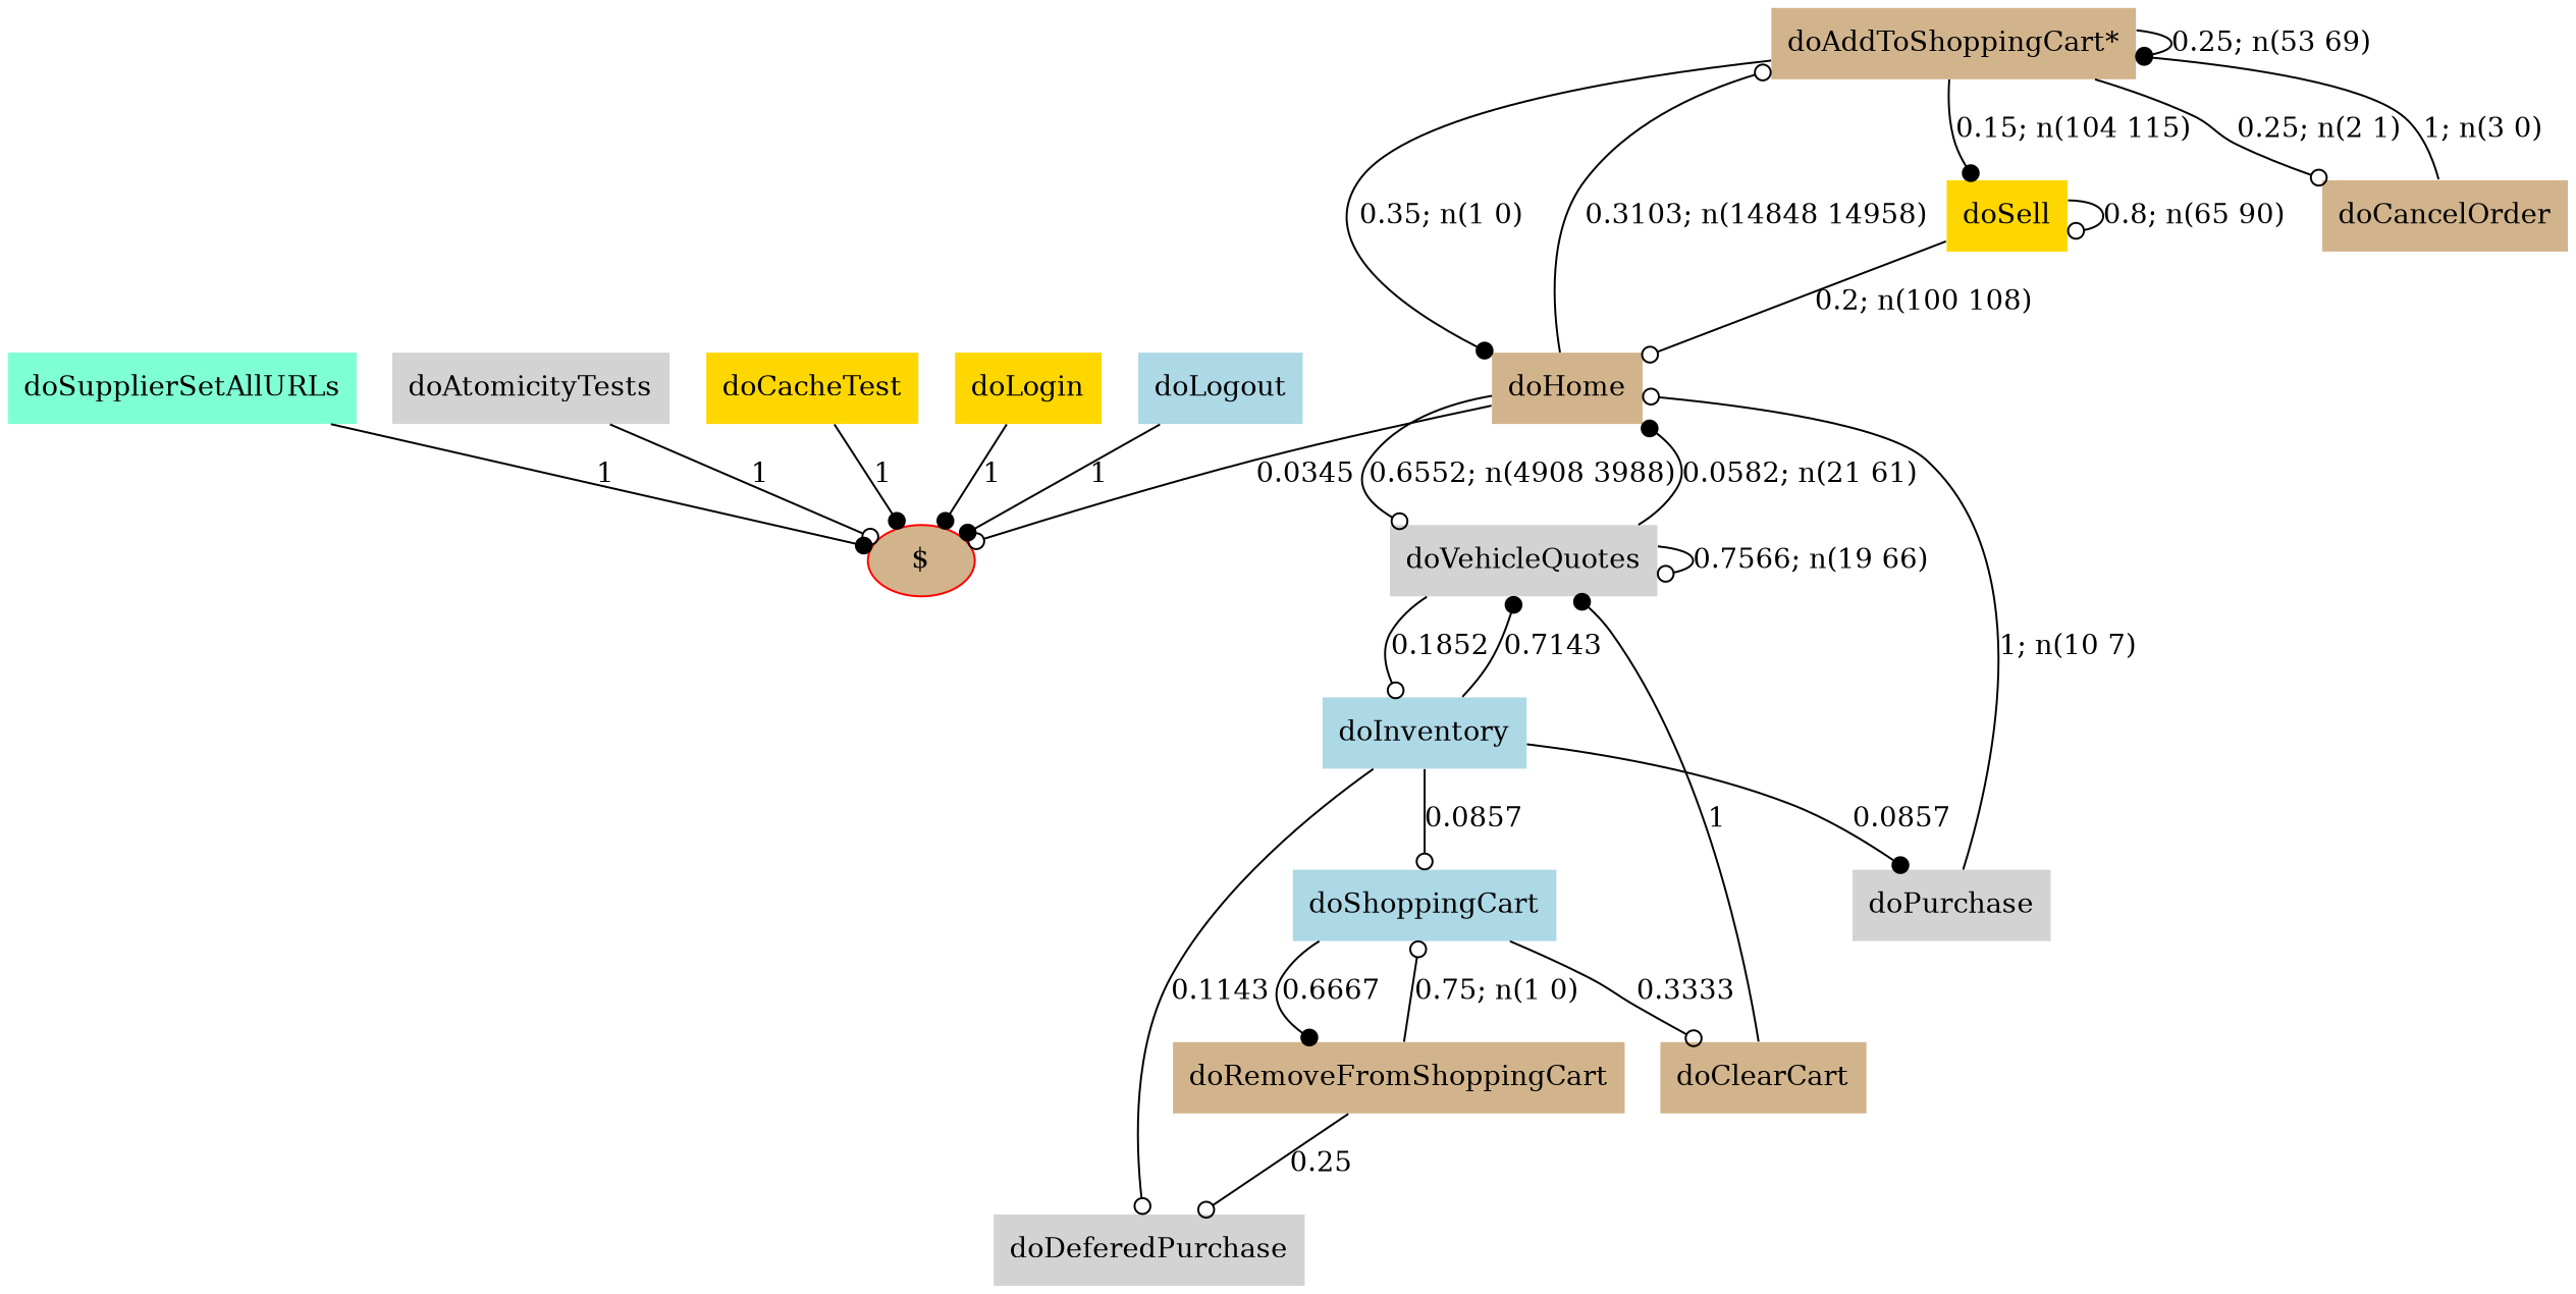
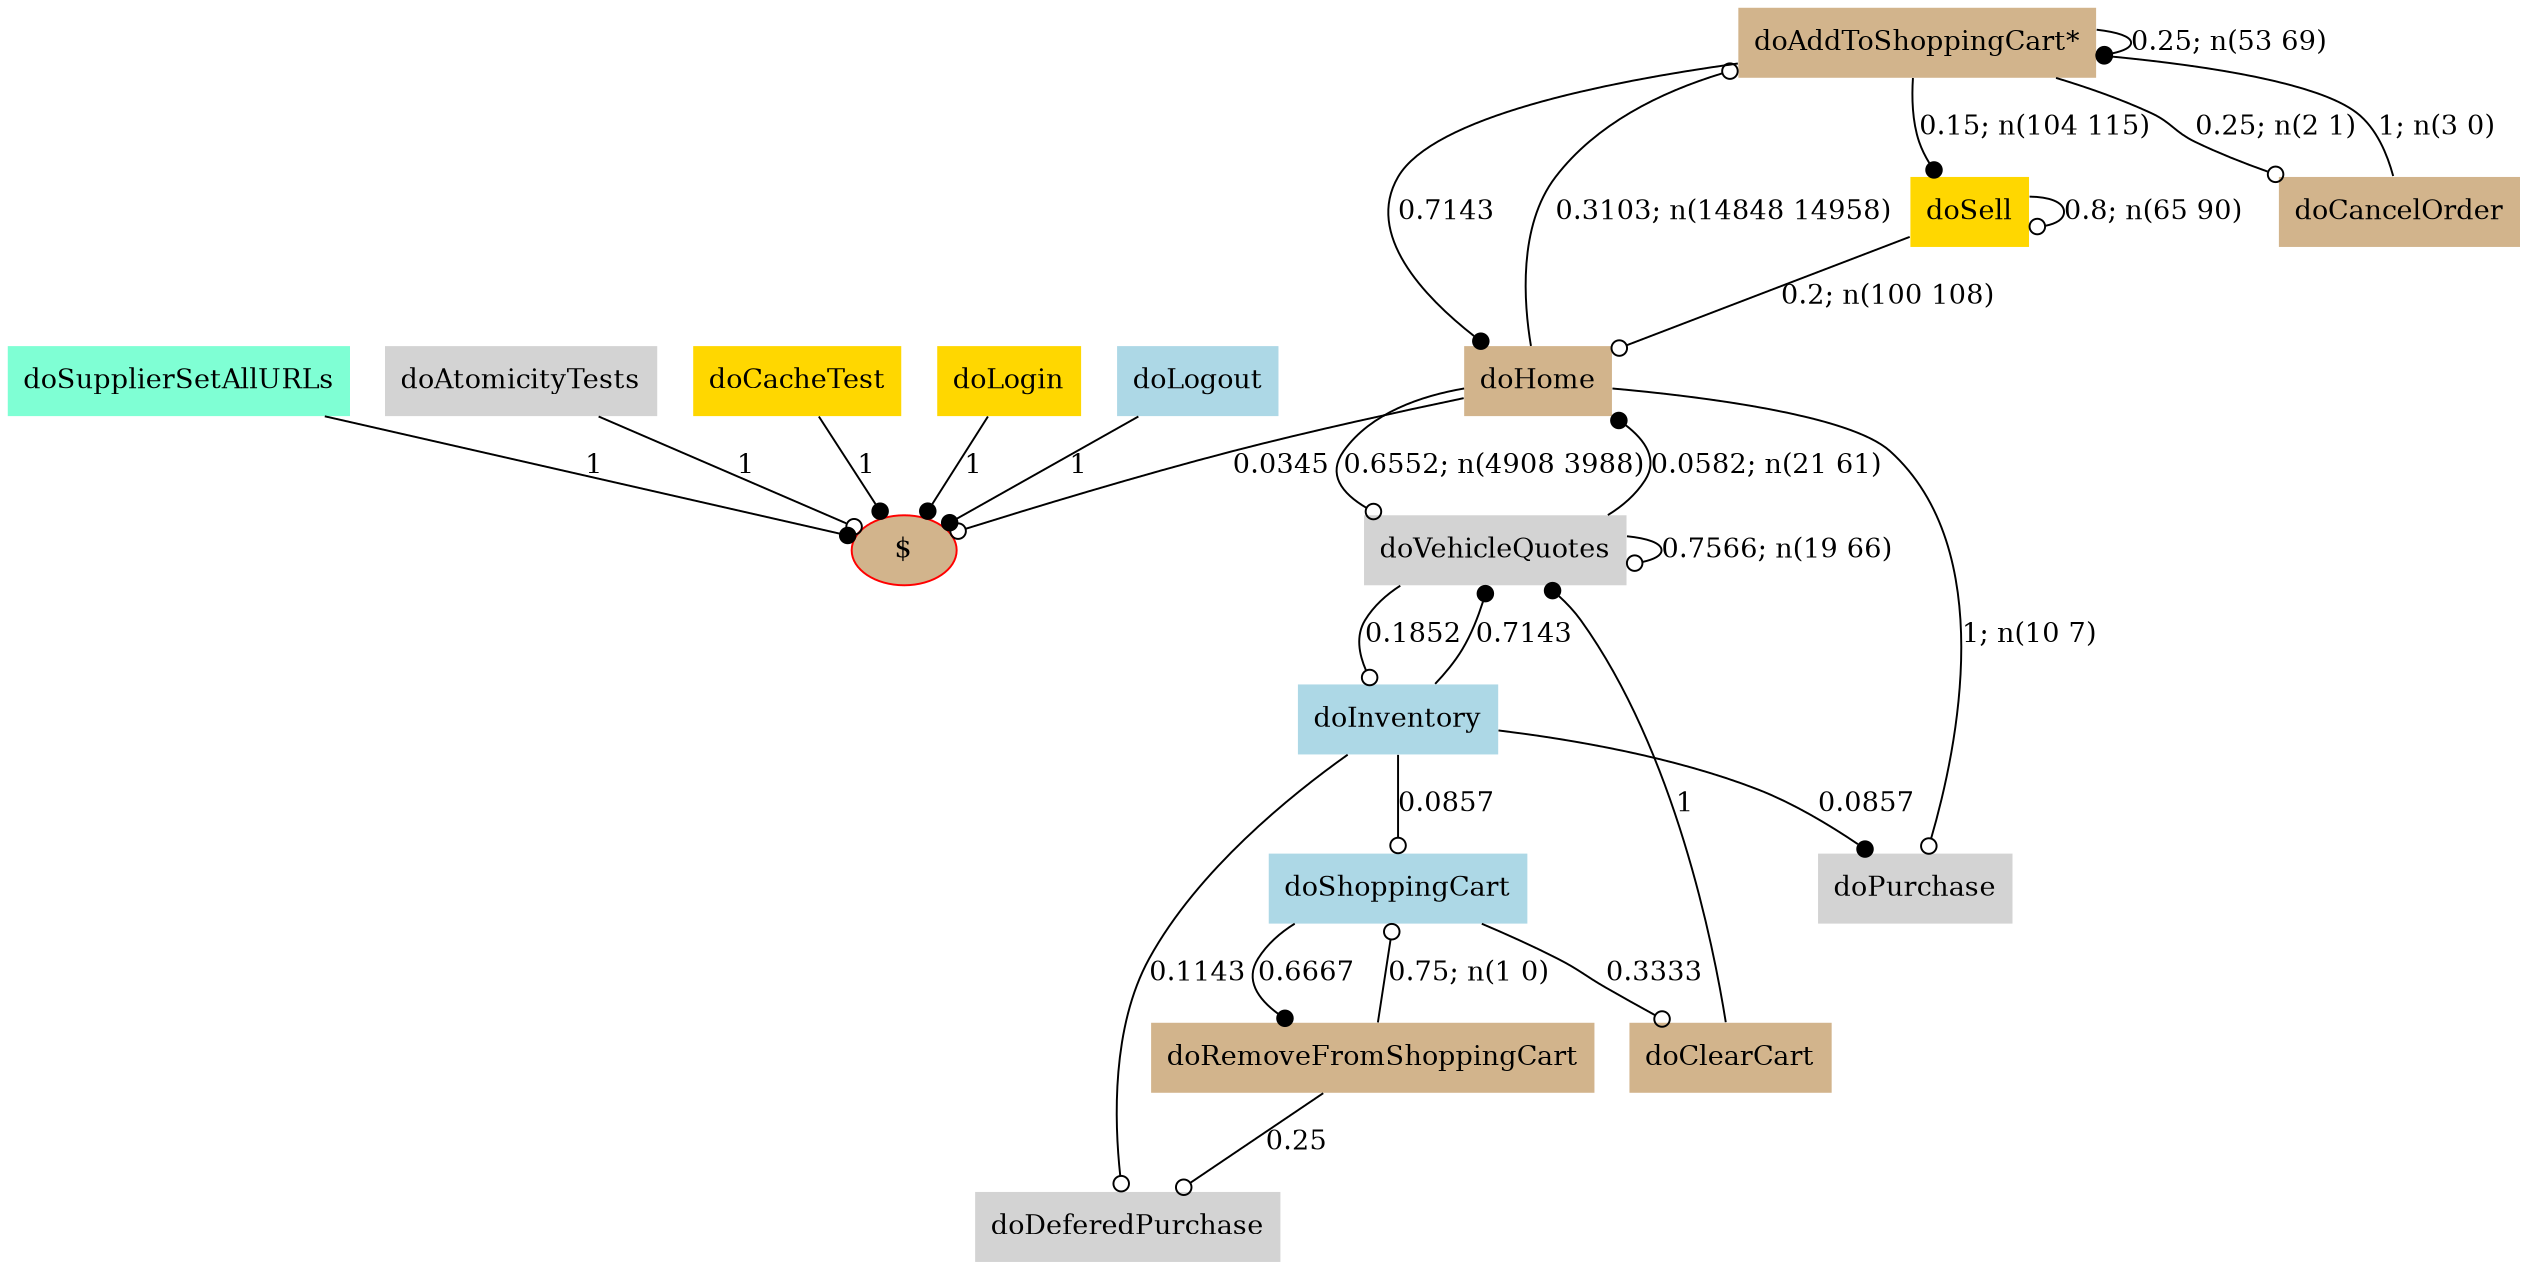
  digraph {
    node [color=red fillcolor=tan shape=none style=filled]
    edge [arrowhead=odot style=solid]
    n1 [color=deeppink label="doAddToShoppingCart*"]
    n2 [color=deeppink label=doHome]
    n3 [fillcolor=gold label=doSell]
    n4 [label=doCancelOrder]
    "$" [shape=""]
    n6 [color=purple fillcolor=lightgrey label=doVehicleQuotes]
    n7 [color=purple fillcolor=aquamarine label=doSupplierSetAllURLs]
    n8 [fillcolor=lightgrey label=doAtomicityTests]
    n9 [fillcolor=gold label=doCacheTest]
    n10 [fillcolor=gold label=doLogin]
    n11 [color=purple fillcolor=lightblue label=doInventory]
    n12 [color=deeppink fillcolor=lightgrey label=doDeferedPurchase]
    n13 [color=deeppink fillcolor=lightblue label=doShoppingCart]
    n14 [color=deeppink fillcolor=lightgrey label=doPurchase]
    n15 [color=purple label=doClearCart]
    n16 [label=doRemoveFromShoppingCart]
    n17 [fillcolor=lightblue label=doLogout]
    n1 -> n1 [label="0.25; n(53 69)"]
-   n1 -> n2 [arrowhead=dot label="0.35; n(1 0)"]
+   n1 -> n2 [arrowhead=dot label=0.7143]
    n1 -> n3 [arrowhead=dot label="0.15; n(104 115)"]
    n1 -> n4 [label="0.25; n(2 1)"]
    n2 -> n1 [label="0.3103; n(14848 14958)"]
    n2 -> "$" [label=0.0345]
    n2 -> n6 [label="0.6552; n(4908 3988)"]
    n3 -> n2 [label="0.2; n(100 108)"]
    n3 -> n3 [label="0.8; n(65 90)"]
    n4 -> n1 [arrowhead=dot label="1; n(3 0)"]
    n6 -> n2 [arrowhead=dot label="0.0582; n(21 61)"]
    n6 -> n6 [label="0.7566; n(19 66)"]
    n6 -> n11 [label=0.1852]
    n7 -> "$" [arrowhead=dot label=1]
    n8 -> "$" [label=1]
    n9 -> "$" [arrowhead=dot label=1]
    n10 -> "$" [arrowhead=dot label=1]
    n11 -> n6 [arrowhead=dot label=0.7143]
    n11 -> n12 [label=0.1143]
    n11 -> n13 [label=0.0857]
    n11 -> n14 [arrowhead=dot label=0.0857]
    n13 -> n15 [label=0.3333]
    n13 -> n16 [arrowhead=dot label=0.6667]
-   n14 -> n2 [label="1; n(10 7)"]
+   n2 -> n14 [label="1; n(10 7)"]
    n15 -> n6 [arrowhead=dot label=1]
    n16 -> n12 [label=0.25]
    n16 -> n13 [label="0.75; n(1 0)"]
    n17 -> "$" [arrowhead=dot label=1]
  }
